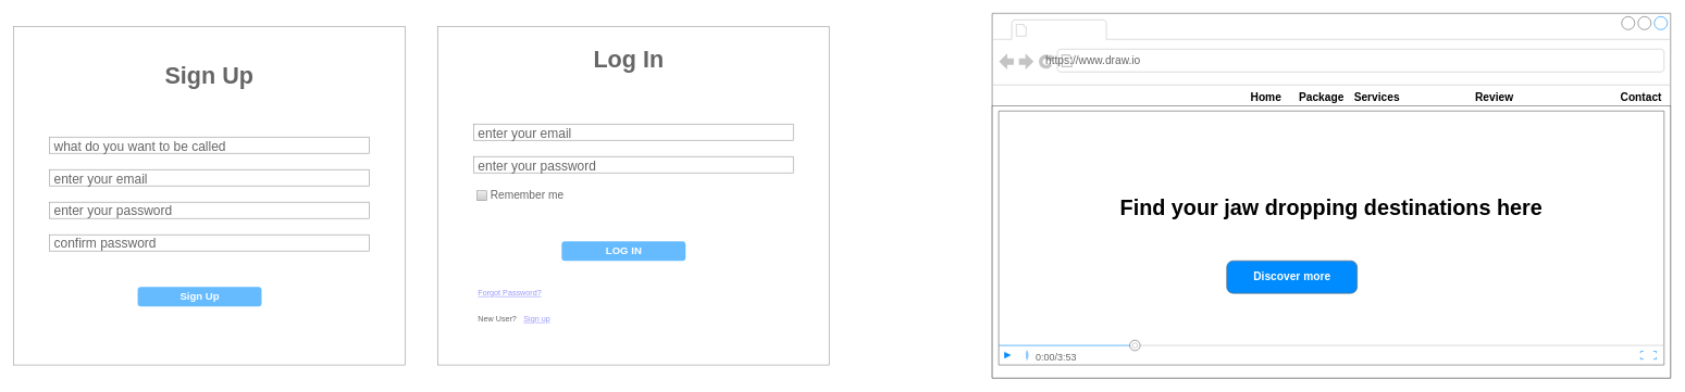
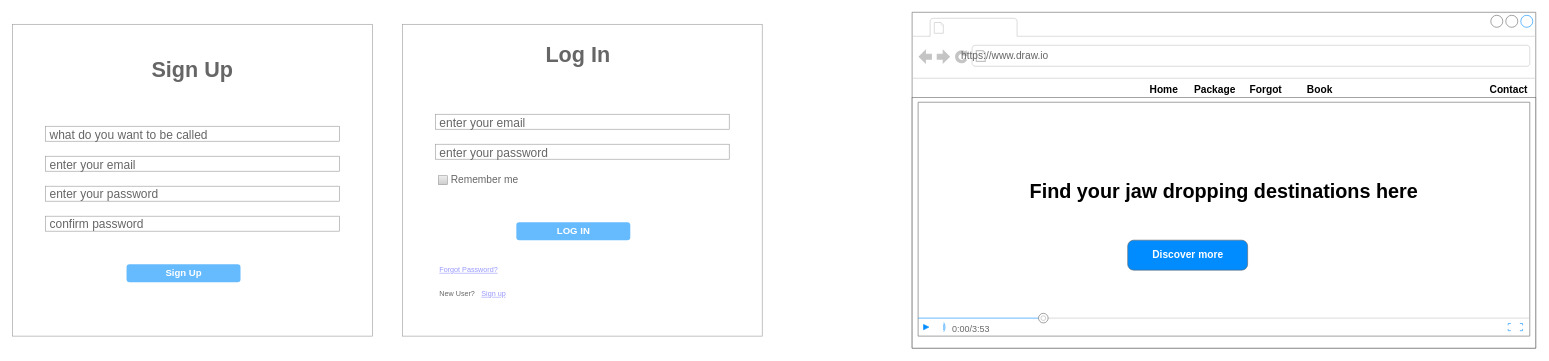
  <mxCell id="0" />
  <mxCell id="1" parent="0" />
  <mxCell id="2" value="" style="strokeWidth=1;shadow=0;dashed=0;align=center;html=1;shape=mxgraph.mockup.containers.browserWindow;rSize=0;strokeColor=#666666;strokeColor2=#008cff;strokeColor3=#c4c4c4;mainText=,;recursiveResize=0;" vertex="1" parent="1"><mxGeometry x="1520" y="20" width="1040" height="560" as="geometry" /></mxCell>
  <mxCell id="3" value="https://www.draw.io" style="strokeWidth=1;shadow=0;dashed=0;align=center;html=1;shape=mxgraph.mockup.containers.anchor;rSize=0;fontSize=17;fontColor=#666666;align=left;" vertex="1" parent="2"><mxGeometry x="80" y="60" width="250" height="26" as="geometry" /></mxCell>
  <mxCell id="4" value="" style="strokeWidth=1;shadow=0;dashed=0;align=center;html=1;shape=mxgraph.mockup.containers.marginRect2;rectMarginTop=32;strokeColor=#666666;gradientColor=none;" vertex="1" parent="2"><mxGeometry y="110" width="1040" height="450" as="geometry" /></mxCell>
  <mxCell id="5" value="Package" style="strokeWidth=1;shadow=0;dashed=0;align=center;html=1;shape=mxgraph.mockup.buttons.button;strokeColor=#FFFFFF;fontColor=#000000;mainText=;buttonStyle=round;fontSize=17;fontStyle=1;fillColor=#FFFFFF;whiteSpace=wrap;" vertex="1" parent="2"><mxGeometry x="464.5" y="120" width="80" height="20" as="geometry" /></mxCell>
  <mxCell id="6" value="Contact" style="strokeWidth=1;shadow=0;dashed=0;align=center;html=1;shape=mxgraph.mockup.buttons.button;strokeColor=#FFFFFF;fontColor=#000000;mainText=;buttonStyle=round;fontSize=17;fontStyle=1;fillColor=#FFFFFF;whiteSpace=wrap;" vertex="1" parent="2"><mxGeometry x="955" y="120" width="80" height="20" as="geometry" /></mxCell>
- <mxCell id="7" value="Review" style="strokeWidth=1;shadow=0;dashed=0;align=center;html=1;shape=mxgraph.mockup.buttons.button;strokeColor=#FFFFFF;fontColor=#000000;mainText=;buttonStyle=round;fontSize=17;fontStyle=1;fillColor=#FFFFFF;whiteSpace=wrap;" vertex="1" parent="2"><mxGeometry x="730" y="120" width="80" height="20" as="geometry" /></mxCell>
- <mxCell id="9" value="Services" style="strokeWidth=1;shadow=0;dashed=0;align=center;html=1;shape=mxgraph.mockup.buttons.button;strokeColor=#FFFFFF;fontColor=#000000;mainText=;buttonStyle=round;fontSize=17;fontStyle=1;fillColor=#FFFFFF;whiteSpace=wrap;" vertex="1" parent="2"><mxGeometry x="550" y="120" width="80" height="20" as="geometry" /></mxCell>
+ <mxCell id="8" value="Book" style="strokeWidth=1;shadow=0;dashed=0;align=center;html=1;shape=mxgraph.mockup.buttons.button;strokeColor=#FFFFFF;fontColor=#000000;mainText=;buttonStyle=round;fontSize=17;fontStyle=1;fillColor=#FFFFFF;whiteSpace=wrap;" vertex="1" parent="2"><mxGeometry x="640" y="120" width="80" height="20" as="geometry" /></mxCell>
+ <mxCell id="9" value="Forgot" style="strokeWidth=1;shadow=0;dashed=0;align=center;html=1;shape=mxgraph.mockup.buttons.button;strokeColor=#FFFFFF;fontColor=#000000;mainText=;buttonStyle=round;fontSize=17;fontStyle=1;fillColor=#FFFFFF;whiteSpace=wrap;" vertex="1" parent="2"><mxGeometry x="550" y="120" width="80" height="20" as="geometry" /></mxCell>
  <mxCell id="10" value="Home" style="strokeWidth=1;shadow=0;dashed=0;align=center;html=1;shape=mxgraph.mockup.buttons.button;strokeColor=#FFFFFF;fontColor=#000000;mainText=;buttonStyle=round;fontSize=17;fontStyle=1;fillColor=#FFFFFF;whiteSpace=wrap;" vertex="1" parent="2"><mxGeometry x="380" y="120" width="80" height="20" as="geometry" /></mxCell>
  <mxCell id="11" value="" style="verticalLabelPosition=bottom;shadow=0;dashed=0;align=center;html=1;verticalAlign=top;strokeWidth=1;shape=mxgraph.mockup.containers.videoPlayer;strokeColor=#666666;strokeColor2=#008cff;strokeColor3=#c4c4c4;textColor=#666666;fillColor2=#008cff;barHeight=30;barPos=20;fontColor=#000000;fillColor=#FFFFFF;" vertex="1" parent="2"><mxGeometry x="10" y="150" width="1020" height="390" as="geometry" /></mxCell>
  <mxCell id="12" value="Discover more" style="strokeWidth=1;shadow=0;dashed=0;align=center;html=1;shape=mxgraph.mockup.buttons.button;strokeColor=#666666;fontColor=#ffffff;mainText=;buttonStyle=round;fontSize=17;fontStyle=1;fillColor=#008cff;whiteSpace=wrap;" vertex="1" parent="2"><mxGeometry x="359.5" y="380" width="200" height="50" as="geometry" /></mxCell>
  <mxCell id="13" value="Find your jaw dropping destinations here" style="text;html=1;align=center;verticalAlign=middle;whiteSpace=wrap;rounded=0;fontSize=33;fontStyle=1" vertex="1" parent="2"><mxGeometry x="166.13" y="280" width="707.75" height="35" as="geometry" /></mxCell>
  <mxCell id="14" value="" style="strokeWidth=1;shadow=0;dashed=0;align=center;html=1;shape=mxgraph.mockup.forms.rrect;rSize=0;strokeColor=#999999;fillColor=#ffffff;fontSize=33;fontColor=#000000;" vertex="1" parent="1"><mxGeometry x="670" y="40" width="600" height="520" as="geometry" /></mxCell>
  <mxCell id="15" value="&lt;h1&gt;&lt;font style=&quot;font-size: 36px;&quot;&gt;Log In&lt;/font&gt;&lt;/h1&gt;" style="strokeWidth=1;shadow=0;dashed=0;align=center;html=1;shape=mxgraph.mockup.forms.anchor;fontSize=12;fontColor=#666666;align=left;resizeWidth=1;spacingLeft=0;strokeColor=#FFFFFF;fillColor=#FFFFFF;" vertex="1" parent="14"><mxGeometry width="126.923" height="20" relative="1" as="geometry"><mxPoint x="237" y="40" as="offset" /></mxGeometry></mxCell>
  <mxCell id="16" value="&lt;font style=&quot;font-size: 20px;&quot;&gt;enter your email&lt;/font&gt;" style="strokeWidth=1;shadow=0;dashed=0;align=center;html=1;shape=mxgraph.mockup.forms.rrect;rSize=0;strokeColor=#999999;fontColor=#666666;align=left;spacingLeft=5;resizeWidth=1;fontSize=20;fillColor=#FFFFFF;verticalAlign=middle;" vertex="1" parent="14"><mxGeometry width="490" height="25" relative="1" as="geometry"><mxPoint x="55" y="150" as="offset" /></mxGeometry></mxCell>
  <mxCell id="17" value="enter your password" style="strokeWidth=1;shadow=0;dashed=0;align=center;html=1;shape=mxgraph.mockup.forms.rrect;rSize=0;strokeColor=#999999;fontColor=#666666;align=left;spacingLeft=5;resizeWidth=1;fontSize=20;fillColor=#FFFFFF;" vertex="1" parent="14"><mxGeometry width="490" height="25" relative="1" as="geometry"><mxPoint x="55" y="200" as="offset" /></mxGeometry></mxCell>
  <mxCell id="18" value="LOG IN" style="strokeWidth=1;shadow=0;dashed=0;align=center;html=1;shape=mxgraph.mockup.forms.rrect;rSize=5;strokeColor=none;fontColor=#ffffff;fillColor=#66bbff;fontSize=16;fontStyle=1;" vertex="1" parent="14"><mxGeometry y="1" width="190" height="30" relative="1" as="geometry"><mxPoint x="190" y="-190" as="offset" /></mxGeometry></mxCell>
  <mxCell id="19" value="Forgot Password?" style="strokeWidth=1;shadow=0;dashed=0;align=center;html=1;shape=mxgraph.mockup.forms.anchor;fontSize=12;fontColor=#9999ff;align=left;spacingLeft=0;fontStyle=4;resizeWidth=1;strokeColor=#FFFFFF;fillColor=#FFFFFF;" vertex="1" parent="14"><mxGeometry y="1" width="110" height="20" relative="1" as="geometry"><mxPoint x="60" y="-120" as="offset" /></mxGeometry></mxCell>
  <mxCell id="20" value="New User?" style="strokeWidth=1;shadow=0;dashed=0;align=center;html=1;shape=mxgraph.mockup.forms.anchor;fontSize=12;fontColor=#666666;align=left;spacingLeft=0;resizeWidth=1;strokeColor=#FFFFFF;fillColor=#FFFFFF;" vertex="1" parent="14"><mxGeometry y="1" width="70" height="20" relative="1" as="geometry"><mxPoint x="60" y="-80" as="offset" /></mxGeometry></mxCell>
  <mxCell id="21" value="Remember me" style="strokeWidth=1;shadow=0;dashed=0;align=center;html=1;shape=mxgraph.mockup.forms.rrect;rSize=0;fillColor=#eeeeee;strokeColor=#999999;gradientColor=#cccccc;align=left;spacingLeft=4;fontSize=17;fontColor=#666666;labelPosition=right;" vertex="1" parent="14"><mxGeometry x="60" y="252.5" width="15" height="15" as="geometry" /></mxCell>
  <mxCell id="22" value="Sign up" style="shape=rectangle;strokeColor=none;fillColor=none;linkText=;fontSize=12;fontColor=#9999FF;fontStyle=4;html=1;align=left;" vertex="1" parent="14"><mxGeometry x="130" y="440" width="50" height="20" as="geometry" /></mxCell>
  <mxCell id="23" value="" style="strokeWidth=1;shadow=0;dashed=0;align=center;html=1;shape=mxgraph.mockup.forms.rrect;rSize=0;strokeColor=#999999;fillColor=#ffffff;fontSize=33;fontColor=#000000;" vertex="1" parent="1"><mxGeometry x="20" y="40" width="600" height="520" as="geometry" /></mxCell>
  <mxCell id="24" value="&lt;h1&gt;&lt;font style=&quot;font-size: 36px;&quot;&gt;Sign Up&lt;/font&gt;&lt;/h1&gt;" style="strokeWidth=1;shadow=0;dashed=0;align=center;html=1;shape=mxgraph.mockup.forms.anchor;fontSize=12;fontColor=#666666;align=left;resizeWidth=1;spacingLeft=0;strokeColor=#FFFFFF;fillColor=#FFFFFF;" vertex="1" parent="23"><mxGeometry width="140" height="30" relative="1" as="geometry"><mxPoint x="230" y="60" as="offset" /></mxGeometry></mxCell>
  <mxCell id="25" value="&lt;font style=&quot;font-size: 20px;&quot;&gt;enter your email&lt;/font&gt;" style="strokeWidth=1;shadow=0;dashed=0;align=center;html=1;shape=mxgraph.mockup.forms.rrect;rSize=0;strokeColor=#999999;fontColor=#666666;align=left;spacingLeft=5;resizeWidth=1;fontSize=20;fillColor=#FFFFFF;verticalAlign=middle;" vertex="1" parent="23"><mxGeometry width="490" height="25" relative="1" as="geometry"><mxPoint x="55" y="220" as="offset" /></mxGeometry></mxCell>
  <mxCell id="26" value="enter your password" style="strokeWidth=1;shadow=0;dashed=0;align=center;html=1;shape=mxgraph.mockup.forms.rrect;rSize=0;strokeColor=#999999;fontColor=#666666;align=left;spacingLeft=5;resizeWidth=1;fontSize=20;fillColor=#FFFFFF;" vertex="1" parent="23"><mxGeometry width="490" height="25" relative="1" as="geometry"><mxPoint x="55" y="270" as="offset" /></mxGeometry></mxCell>
  <mxCell id="27" value="Sign Up" style="strokeWidth=1;shadow=0;dashed=0;align=center;html=1;shape=mxgraph.mockup.forms.rrect;rSize=5;strokeColor=none;fontColor=#ffffff;fillColor=#66bbff;fontSize=16;fontStyle=1;" vertex="1" parent="23"><mxGeometry y="1" width="190" height="30" relative="1" as="geometry"><mxPoint x="190" y="-120" as="offset" /></mxGeometry></mxCell>
  <mxCell id="28" value="&lt;font style=&quot;font-size: 20px;&quot;&gt;what do you want to be called&lt;/font&gt;" style="strokeWidth=1;shadow=0;dashed=0;align=center;html=1;shape=mxgraph.mockup.forms.rrect;rSize=0;strokeColor=#999999;fontColor=#666666;align=left;spacingLeft=5;resizeWidth=1;fontSize=20;fillColor=#FFFFFF;verticalAlign=middle;" vertex="1" parent="23"><mxGeometry width="490" height="25" relative="1" as="geometry"><mxPoint x="55" y="170" as="offset" /></mxGeometry></mxCell>
  <mxCell id="29" value="confirm password" style="strokeWidth=1;shadow=0;dashed=0;align=center;html=1;shape=mxgraph.mockup.forms.rrect;rSize=0;strokeColor=#999999;fontColor=#666666;align=left;spacingLeft=5;resizeWidth=1;fontSize=20;fillColor=#FFFFFF;" vertex="1" parent="23"><mxGeometry width="490" height="25" relative="1" as="geometry"><mxPoint x="55" y="320" as="offset" /></mxGeometry></mxCell>
